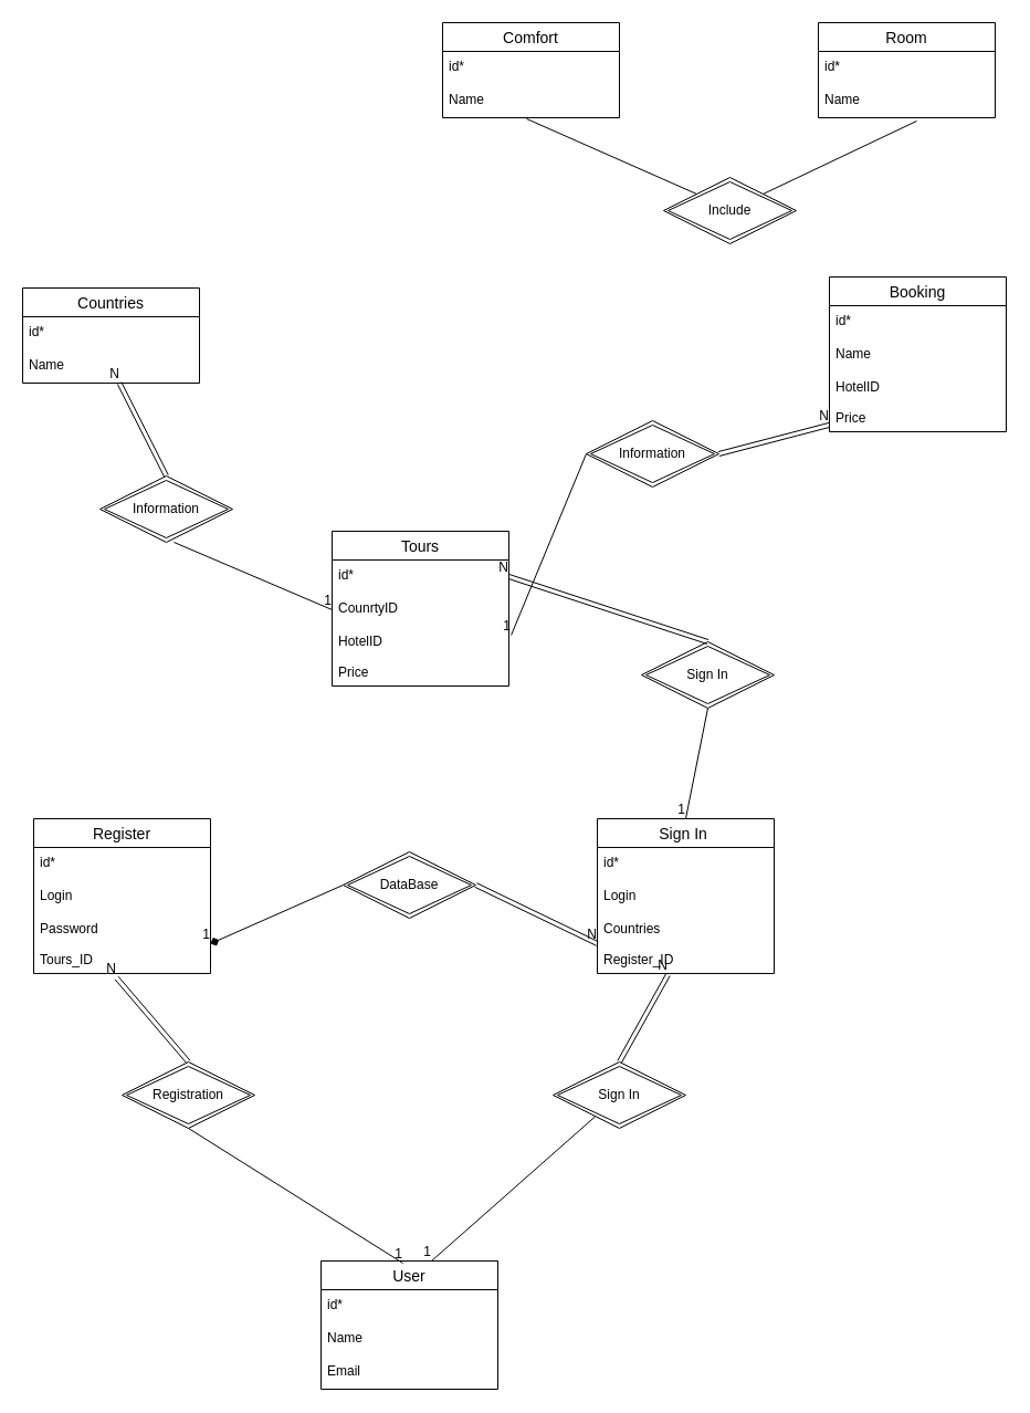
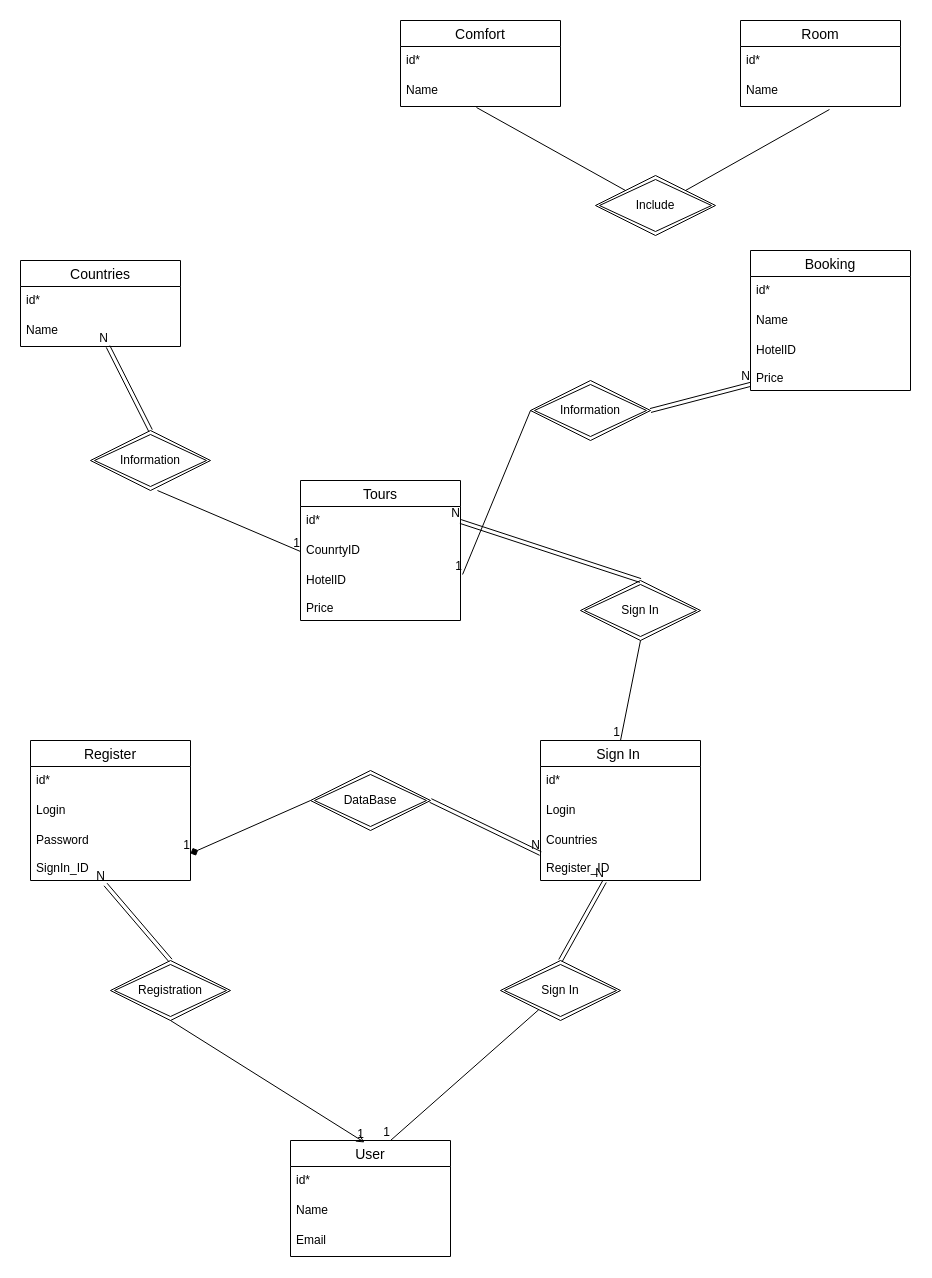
  <mxCell id="0" />
  <mxCell id="1" parent="0" />
  <mxCell id="2" value="User" style="swimlane;fontStyle=0;childLayout=stackLayout;horizontal=1;startSize=26;horizontalStack=0;resizeParent=1;resizeParentMax=0;resizeLast=0;collapsible=1;marginBottom=0;align=center;fontSize=14;" vertex="1" parent="1"><mxGeometry x="290" y="1140" width="160" height="116" as="geometry" /></mxCell>
  <mxCell id="3" value="id*" style="text;strokeColor=none;fillColor=none;spacingLeft=4;spacingRight=4;overflow=hidden;rotatable=0;points=[[0,0.5],[1,0.5]];portConstraint=eastwest;fontSize=12;" vertex="1" parent="2"><mxGeometry y="26" width="160" height="30" as="geometry" /></mxCell>
  <mxCell id="4" value="Name" style="text;strokeColor=none;fillColor=none;spacingLeft=4;spacingRight=4;overflow=hidden;rotatable=0;points=[[0,0.5],[1,0.5]];portConstraint=eastwest;fontSize=12;" vertex="1" parent="2"><mxGeometry y="56" width="160" height="30" as="geometry" /></mxCell>
  <mxCell id="5" value="Email" style="text;strokeColor=none;fillColor=none;spacingLeft=4;spacingRight=4;overflow=hidden;rotatable=0;points=[[0,0.5],[1,0.5]];portConstraint=eastwest;fontSize=12;" vertex="1" parent="2"><mxGeometry y="86" width="160" height="30" as="geometry" /></mxCell>
  <mxCell id="6" value="Register" style="swimlane;fontStyle=0;childLayout=stackLayout;horizontal=1;startSize=26;horizontalStack=0;resizeParent=1;resizeParentMax=0;resizeLast=0;collapsible=1;marginBottom=0;align=center;fontSize=14;" vertex="1" parent="1"><mxGeometry x="30" y="740" width="160" height="140" as="geometry" /></mxCell>
  <mxCell id="7" value="id*" style="text;strokeColor=none;fillColor=none;spacingLeft=4;spacingRight=4;overflow=hidden;rotatable=0;points=[[0,0.5],[1,0.5]];portConstraint=eastwest;fontSize=12;" vertex="1" parent="6"><mxGeometry y="26" width="160" height="30" as="geometry" /></mxCell>
  <mxCell id="8" value="Login" style="text;strokeColor=none;fillColor=none;spacingLeft=4;spacingRight=4;overflow=hidden;rotatable=0;points=[[0,0.5],[1,0.5]];portConstraint=eastwest;fontSize=12;" vertex="1" parent="6"><mxGeometry y="56" width="160" height="30" as="geometry" /></mxCell>
- <mxCell id="9" value="Password&#10;&#10;Tours_ID&#10;" style="text;strokeColor=none;fillColor=none;spacingLeft=4;spacingRight=4;overflow=hidden;rotatable=0;points=[[0,0.5],[1,0.5]];portConstraint=eastwest;fontSize=12;" vertex="1" parent="6"><mxGeometry y="86" width="160" height="54" as="geometry" /></mxCell>
+ <mxCell id="9" value="Password&#10;&#10;SignIn_ID&#10;" style="text;strokeColor=none;fillColor=none;spacingLeft=4;spacingRight=4;overflow=hidden;rotatable=0;points=[[0,0.5],[1,0.5]];portConstraint=eastwest;fontSize=12;" vertex="1" parent="6"><mxGeometry y="86" width="160" height="54" as="geometry" /></mxCell>
  <mxCell id="10" value="Sign In " style="swimlane;fontStyle=0;childLayout=stackLayout;horizontal=1;startSize=26;horizontalStack=0;resizeParent=1;resizeParentMax=0;resizeLast=0;collapsible=1;marginBottom=0;align=center;fontSize=14;" vertex="1" parent="1"><mxGeometry x="540" y="740" width="160" height="140" as="geometry" /></mxCell>
  <mxCell id="11" value="id*" style="text;strokeColor=none;fillColor=none;spacingLeft=4;spacingRight=4;overflow=hidden;rotatable=0;points=[[0,0.5],[1,0.5]];portConstraint=eastwest;fontSize=12;" vertex="1" parent="10"><mxGeometry y="26" width="160" height="30" as="geometry" /></mxCell>
  <mxCell id="12" value="Login" style="text;strokeColor=none;fillColor=none;spacingLeft=4;spacingRight=4;overflow=hidden;rotatable=0;points=[[0,0.5],[1,0.5]];portConstraint=eastwest;fontSize=12;" vertex="1" parent="10"><mxGeometry y="56" width="160" height="30" as="geometry" /></mxCell>
  <mxCell id="13" value="Countries&#10;&#10;Register_ID&#10;" style="text;strokeColor=none;fillColor=none;spacingLeft=4;spacingRight=4;overflow=hidden;rotatable=0;points=[[0,0.5],[1,0.5]];portConstraint=eastwest;fontSize=12;" vertex="1" parent="10"><mxGeometry y="86" width="160" height="54" as="geometry" /></mxCell>
  <mxCell id="14" value="Tours" style="swimlane;fontStyle=0;childLayout=stackLayout;horizontal=1;startSize=26;horizontalStack=0;resizeParent=1;resizeParentMax=0;resizeLast=0;collapsible=1;marginBottom=0;align=center;fontSize=14;" vertex="1" parent="1"><mxGeometry x="300" y="480" width="160" height="140" as="geometry" /></mxCell>
  <mxCell id="15" value="id*" style="text;strokeColor=none;fillColor=none;spacingLeft=4;spacingRight=4;overflow=hidden;rotatable=0;points=[[0,0.5],[1,0.5]];portConstraint=eastwest;fontSize=12;" vertex="1" parent="14"><mxGeometry y="26" width="160" height="30" as="geometry" /></mxCell>
  <mxCell id="16" value="CounrtyID" style="text;strokeColor=none;fillColor=none;spacingLeft=4;spacingRight=4;overflow=hidden;rotatable=0;points=[[0,0.5],[1,0.5]];portConstraint=eastwest;fontSize=12;" vertex="1" parent="14"><mxGeometry y="56" width="160" height="30" as="geometry" /></mxCell>
  <mxCell id="17" value="HotelID&#10;&#10;Price&#10;" style="text;strokeColor=none;fillColor=none;spacingLeft=4;spacingRight=4;overflow=hidden;rotatable=0;points=[[0,0.5],[1,0.5]];portConstraint=eastwest;fontSize=12;" vertex="1" parent="14"><mxGeometry y="86" width="160" height="54" as="geometry" /></mxCell>
  <mxCell id="18" value="Countries" style="swimlane;fontStyle=0;childLayout=stackLayout;horizontal=1;startSize=26;horizontalStack=0;resizeParent=1;resizeParentMax=0;resizeLast=0;collapsible=1;marginBottom=0;align=center;fontSize=14;" vertex="1" parent="1"><mxGeometry x="20" y="260" width="160" height="86" as="geometry" /></mxCell>
  <mxCell id="19" value="id*" style="text;strokeColor=none;fillColor=none;spacingLeft=4;spacingRight=4;overflow=hidden;rotatable=0;points=[[0,0.5],[1,0.5]];portConstraint=eastwest;fontSize=12;" vertex="1" parent="18"><mxGeometry y="26" width="160" height="30" as="geometry" /></mxCell>
  <mxCell id="20" value="Name" style="text;strokeColor=none;fillColor=none;spacingLeft=4;spacingRight=4;overflow=hidden;rotatable=0;points=[[0,0.5],[1,0.5]];portConstraint=eastwest;fontSize=12;" vertex="1" parent="18"><mxGeometry y="56" width="160" height="30" as="geometry" /></mxCell>
  <mxCell id="21" value="Booking" style="swimlane;fontStyle=0;childLayout=stackLayout;horizontal=1;startSize=26;horizontalStack=0;resizeParent=1;resizeParentMax=0;resizeLast=0;collapsible=1;marginBottom=0;align=center;fontSize=14;" vertex="1" parent="1"><mxGeometry x="750" y="250" width="160" height="140" as="geometry" /></mxCell>
  <mxCell id="22" value="id*" style="text;strokeColor=none;fillColor=none;spacingLeft=4;spacingRight=4;overflow=hidden;rotatable=0;points=[[0,0.5],[1,0.5]];portConstraint=eastwest;fontSize=12;" vertex="1" parent="21"><mxGeometry y="26" width="160" height="30" as="geometry" /></mxCell>
  <mxCell id="23" value="Name" style="text;strokeColor=none;fillColor=none;spacingLeft=4;spacingRight=4;overflow=hidden;rotatable=0;points=[[0,0.5],[1,0.5]];portConstraint=eastwest;fontSize=12;" vertex="1" parent="21"><mxGeometry y="56" width="160" height="30" as="geometry" /></mxCell>
  <mxCell id="24" value="HotelID&#10;&#10;Price&#10;" style="text;strokeColor=none;fillColor=none;spacingLeft=4;spacingRight=4;overflow=hidden;rotatable=0;points=[[0,0.5],[1,0.5]];portConstraint=eastwest;fontSize=12;" vertex="1" parent="21"><mxGeometry y="86" width="160" height="54" as="geometry" /></mxCell>
  <mxCell id="25" value="Registration" style="shape=rhombus;double=1;perimeter=rhombusPerimeter;whiteSpace=wrap;html=1;align=center;" vertex="1" parent="1"><mxGeometry x="110" y="960" width="120" height="60" as="geometry" /></mxCell>
  <mxCell id="26" value="Sign In" style="shape=rhombus;double=1;perimeter=rhombusPerimeter;whiteSpace=wrap;html=1;align=center;" vertex="1" parent="1"><mxGeometry x="500" y="960" width="120" height="60" as="geometry" /></mxCell>
- <mxCell id="27" value="" style="endArrow=none;html=1;rounded=0;exitX=0.5;exitY=1;exitDx=0;exitDy=0;entryX=0.463;entryY=0.017;entryDx=0;entryDy=0;entryPerimeter=0;" edge="1" parent="1" source="25" target="2"><mxGeometry relative="1" as="geometry"><mxPoint x="330" y="670" as="sourcePoint" /><mxPoint x="490" y="670" as="targetPoint" /></mxGeometry></mxCell>
+ <mxCell id="27" value="" style="endArrow=open;html=1;rounded=0;exitX=0.5;exitY=1;exitDx=0;exitDy=0;entryX=0.463;entryY=0.017;entryDx=0;entryDy=0;entryPerimeter=0;" edge="1" parent="1" source="25" target="2"><mxGeometry relative="1" as="geometry"><mxPoint x="330" y="670" as="sourcePoint" /><mxPoint x="490" y="670" as="targetPoint" /></mxGeometry></mxCell>
  <mxCell id="28" value="1" style="resizable=0;html=1;align=right;verticalAlign=bottom;" connectable="0" vertex="1" parent="27"><mxGeometry x="1" relative="1" as="geometry" /></mxCell>
  <mxCell id="29" value="" style="endArrow=none;html=1;rounded=0;" edge="1" parent="1" source="26"><mxGeometry relative="1" as="geometry"><mxPoint x="170" y="1030" as="sourcePoint" /><mxPoint x="390" y="1140" as="targetPoint" /></mxGeometry></mxCell>
  <mxCell id="30" value="1" style="resizable=0;html=1;align=right;verticalAlign=bottom;" connectable="0" vertex="1" parent="29"><mxGeometry x="1" relative="1" as="geometry" /></mxCell>
  <mxCell id="31" value="" style="shape=link;html=1;rounded=0;exitX=0.5;exitY=0;exitDx=0;exitDy=0;entryX=0.469;entryY=1.074;entryDx=0;entryDy=0;entryPerimeter=0;" edge="1" parent="1" source="25" target="9"><mxGeometry relative="1" as="geometry"><mxPoint x="330" y="670" as="sourcePoint" /><mxPoint x="490" y="670" as="targetPoint" /></mxGeometry></mxCell>
  <mxCell id="32" value="N" style="resizable=0;html=1;align=right;verticalAlign=bottom;" connectable="0" vertex="1" parent="31"><mxGeometry x="1" relative="1" as="geometry" /></mxCell>
  <mxCell id="33" value="" style="shape=link;html=1;rounded=0;exitX=0.5;exitY=0;exitDx=0;exitDy=0;entryX=0.4;entryY=1.019;entryDx=0;entryDy=0;entryPerimeter=0;" edge="1" parent="1" source="26" target="13"><mxGeometry relative="1" as="geometry"><mxPoint x="170" y="970" as="sourcePoint" /><mxPoint x="115.04" y="893.996" as="targetPoint" /></mxGeometry></mxCell>
  <mxCell id="34" value="N" style="resizable=0;html=1;align=right;verticalAlign=bottom;" connectable="0" vertex="1" parent="33"><mxGeometry x="1" relative="1" as="geometry" /></mxCell>
  <mxCell id="35" value="DataBase" style="shape=rhombus;double=1;perimeter=rhombusPerimeter;whiteSpace=wrap;html=1;align=center;" vertex="1" parent="1"><mxGeometry x="310" y="770" width="120" height="60" as="geometry" /></mxCell>
  <mxCell id="36" value="" style="endArrow=diamond;html=1;rounded=0;entryX=1;entryY=0.5;entryDx=0;entryDy=0;exitX=0;exitY=0.5;exitDx=0;exitDy=0;" edge="1" parent="1" source="35" target="9"><mxGeometry relative="1" as="geometry"><mxPoint x="330" y="670" as="sourcePoint" /><mxPoint x="490" y="670" as="targetPoint" /></mxGeometry></mxCell>
  <mxCell id="37" value="1" style="resizable=0;html=1;align=right;verticalAlign=bottom;" connectable="0" vertex="1" parent="36"><mxGeometry x="1" relative="1" as="geometry" /></mxCell>
  <mxCell id="38" value="" style="shape=link;html=1;rounded=0;exitX=1;exitY=0.5;exitDx=0;exitDy=0;entryX=0;entryY=0.5;entryDx=0;entryDy=0;" edge="1" parent="1" source="35" target="13"><mxGeometry relative="1" as="geometry"><mxPoint x="330" y="670" as="sourcePoint" /><mxPoint x="490" y="670" as="targetPoint" /></mxGeometry></mxCell>
  <mxCell id="39" value="N" style="resizable=0;html=1;align=right;verticalAlign=bottom;" connectable="0" vertex="1" parent="38"><mxGeometry x="1" relative="1" as="geometry" /></mxCell>
  <mxCell id="40" value="Sign In" style="shape=rhombus;double=1;perimeter=rhombusPerimeter;whiteSpace=wrap;html=1;align=center;" vertex="1" parent="1"><mxGeometry x="580" y="580" width="120" height="60" as="geometry" /></mxCell>
  <mxCell id="41" value="" style="endArrow=none;html=1;rounded=0;entryX=0.5;entryY=0;entryDx=0;entryDy=0;exitX=0.5;exitY=1;exitDx=0;exitDy=0;" edge="1" parent="1" source="40" target="10"><mxGeometry relative="1" as="geometry"><mxPoint x="548.298" y="1019.149" as="sourcePoint" /><mxPoint x="400" y="1150" as="targetPoint" /></mxGeometry></mxCell>
  <mxCell id="42" value="1" style="resizable=0;html=1;align=right;verticalAlign=bottom;" connectable="0" vertex="1" parent="41"><mxGeometry x="1" relative="1" as="geometry" /></mxCell>
  <mxCell id="43" value="" style="shape=link;html=1;rounded=0;exitX=0.5;exitY=0;exitDx=0;exitDy=0;entryX=1;entryY=0.5;entryDx=0;entryDy=0;" edge="1" parent="1" source="40" target="15"><mxGeometry relative="1" as="geometry"><mxPoint x="570" y="970" as="sourcePoint" /><mxPoint x="614" y="891.026" as="targetPoint" /></mxGeometry></mxCell>
  <mxCell id="44" value="N" style="resizable=0;html=1;align=right;verticalAlign=bottom;" connectable="0" vertex="1" parent="43"><mxGeometry x="1" relative="1" as="geometry" /></mxCell>
  <mxCell id="45" value="Comfort" style="swimlane;fontStyle=0;childLayout=stackLayout;horizontal=1;startSize=26;horizontalStack=0;resizeParent=1;resizeParentMax=0;resizeLast=0;collapsible=1;marginBottom=0;align=center;fontSize=14;" vertex="1" parent="1"><mxGeometry x="400" y="20" width="160" height="86" as="geometry" /></mxCell>
  <mxCell id="46" value="id*" style="text;strokeColor=none;fillColor=none;spacingLeft=4;spacingRight=4;overflow=hidden;rotatable=0;points=[[0,0.5],[1,0.5]];portConstraint=eastwest;fontSize=12;" vertex="1" parent="45"><mxGeometry y="26" width="160" height="30" as="geometry" /></mxCell>
  <mxCell id="47" value="Name" style="text;strokeColor=none;fillColor=none;spacingLeft=4;spacingRight=4;overflow=hidden;rotatable=0;points=[[0,0.5],[1,0.5]];portConstraint=eastwest;fontSize=12;" vertex="1" parent="45"><mxGeometry y="56" width="160" height="30" as="geometry" /></mxCell>
  <mxCell id="48" value="Room" style="swimlane;fontStyle=0;childLayout=stackLayout;horizontal=1;startSize=26;horizontalStack=0;resizeParent=1;resizeParentMax=0;resizeLast=0;collapsible=1;marginBottom=0;align=center;fontSize=14;" vertex="1" parent="1"><mxGeometry x="740" y="20" width="160" height="86" as="geometry" /></mxCell>
  <mxCell id="49" value="id*" style="text;strokeColor=none;fillColor=none;spacingLeft=4;spacingRight=4;overflow=hidden;rotatable=0;points=[[0,0.5],[1,0.5]];portConstraint=eastwest;fontSize=12;" vertex="1" parent="48"><mxGeometry y="26" width="160" height="30" as="geometry" /></mxCell>
  <mxCell id="50" value="Name" style="text;strokeColor=none;fillColor=none;spacingLeft=4;spacingRight=4;overflow=hidden;rotatable=0;points=[[0,0.5],[1,0.5]];portConstraint=eastwest;fontSize=12;" vertex="1" parent="48"><mxGeometry y="56" width="160" height="30" as="geometry" /></mxCell>
- <mxCell id="51" value="Include" style="shape=rhombus;double=1;perimeter=rhombusPerimeter;whiteSpace=wrap;html=1;align=center;" vertex="1" parent="1"><mxGeometry x="600" y="160" width="120" height="60" as="geometry" /></mxCell>
+ <mxCell id="51" value="Include" style="shape=rhombus;double=1;perimeter=rhombusPerimeter;whiteSpace=wrap;html=1;align=center;" vertex="1" parent="1"><mxGeometry x="595" y="175" width="120" height="60" as="geometry" /></mxCell>
  <mxCell id="52" value="" style="endArrow=none;html=1;rounded=0;exitX=0.475;exitY=1.033;exitDx=0;exitDy=0;exitPerimeter=0;entryX=0;entryY=0;entryDx=0;entryDy=0;" edge="1" parent="1" source="47" target="51"><mxGeometry relative="1" as="geometry"><mxPoint x="330" y="330" as="sourcePoint" /><mxPoint x="490" y="330" as="targetPoint" /></mxGeometry></mxCell>
  <mxCell id="53" value="" style="endArrow=none;html=1;rounded=0;exitX=0.556;exitY=1.1;exitDx=0;exitDy=0;exitPerimeter=0;entryX=1;entryY=0;entryDx=0;entryDy=0;" edge="1" parent="1" source="50" target="51"><mxGeometry relative="1" as="geometry"><mxPoint x="486" y="116.99" as="sourcePoint" /><mxPoint x="640" y="185" as="targetPoint" /></mxGeometry></mxCell>
  <mxCell id="54" value="Information" style="shape=rhombus;double=1;perimeter=rhombusPerimeter;whiteSpace=wrap;html=1;align=center;" vertex="1" parent="1"><mxGeometry x="90" y="430" width="120" height="60" as="geometry" /></mxCell>
  <mxCell id="55" value="" style="shape=link;html=1;rounded=0;exitX=0.5;exitY=0;exitDx=0;exitDy=0;" edge="1" parent="1" source="54" target="20"><mxGeometry relative="1" as="geometry"><mxPoint x="330" y="800" as="sourcePoint" /><mxPoint x="490" y="800" as="targetPoint" /></mxGeometry></mxCell>
  <mxCell id="56" value="N" style="resizable=0;html=1;align=right;verticalAlign=bottom;" connectable="0" vertex="1" parent="55"><mxGeometry x="1" relative="1" as="geometry" /></mxCell>
  <mxCell id="57" value="" style="endArrow=none;html=1;rounded=0;exitX=0.558;exitY=1;exitDx=0;exitDy=0;exitPerimeter=0;entryX=0;entryY=0.5;entryDx=0;entryDy=0;" edge="1" parent="1" source="54" target="16"><mxGeometry relative="1" as="geometry"><mxPoint x="330" y="800" as="sourcePoint" /><mxPoint x="490" y="800" as="targetPoint" /></mxGeometry></mxCell>
  <mxCell id="58" value="1" style="resizable=0;html=1;align=right;verticalAlign=bottom;" connectable="0" vertex="1" parent="57"><mxGeometry x="1" relative="1" as="geometry" /></mxCell>
  <mxCell id="59" value="Information" style="shape=rhombus;double=1;perimeter=rhombusPerimeter;whiteSpace=wrap;html=1;align=center;" vertex="1" parent="1"><mxGeometry x="530" y="380" width="120" height="60" as="geometry" /></mxCell>
  <mxCell id="60" value="" style="shape=link;html=1;rounded=0;exitX=1;exitY=0.5;exitDx=0;exitDy=0;" edge="1" parent="1" source="59" target="24"><mxGeometry relative="1" as="geometry"><mxPoint x="330" y="800" as="sourcePoint" /><mxPoint x="490" y="800" as="targetPoint" /></mxGeometry></mxCell>
  <mxCell id="61" value="N" style="resizable=0;html=1;align=right;verticalAlign=bottom;" connectable="0" vertex="1" parent="60"><mxGeometry x="1" relative="1" as="geometry" /></mxCell>
  <mxCell id="62" value="" style="endArrow=none;html=1;rounded=0;exitX=0;exitY=0.5;exitDx=0;exitDy=0;entryX=1.013;entryY=0.148;entryDx=0;entryDy=0;entryPerimeter=0;" edge="1" parent="1" source="59" target="17"><mxGeometry relative="1" as="geometry"><mxPoint x="330" y="800" as="sourcePoint" /><mxPoint x="490" y="800" as="targetPoint" /></mxGeometry></mxCell>
  <mxCell id="63" value="1" style="resizable=0;html=1;align=right;verticalAlign=bottom;" connectable="0" vertex="1" parent="62"><mxGeometry x="1" relative="1" as="geometry" /></mxCell>
